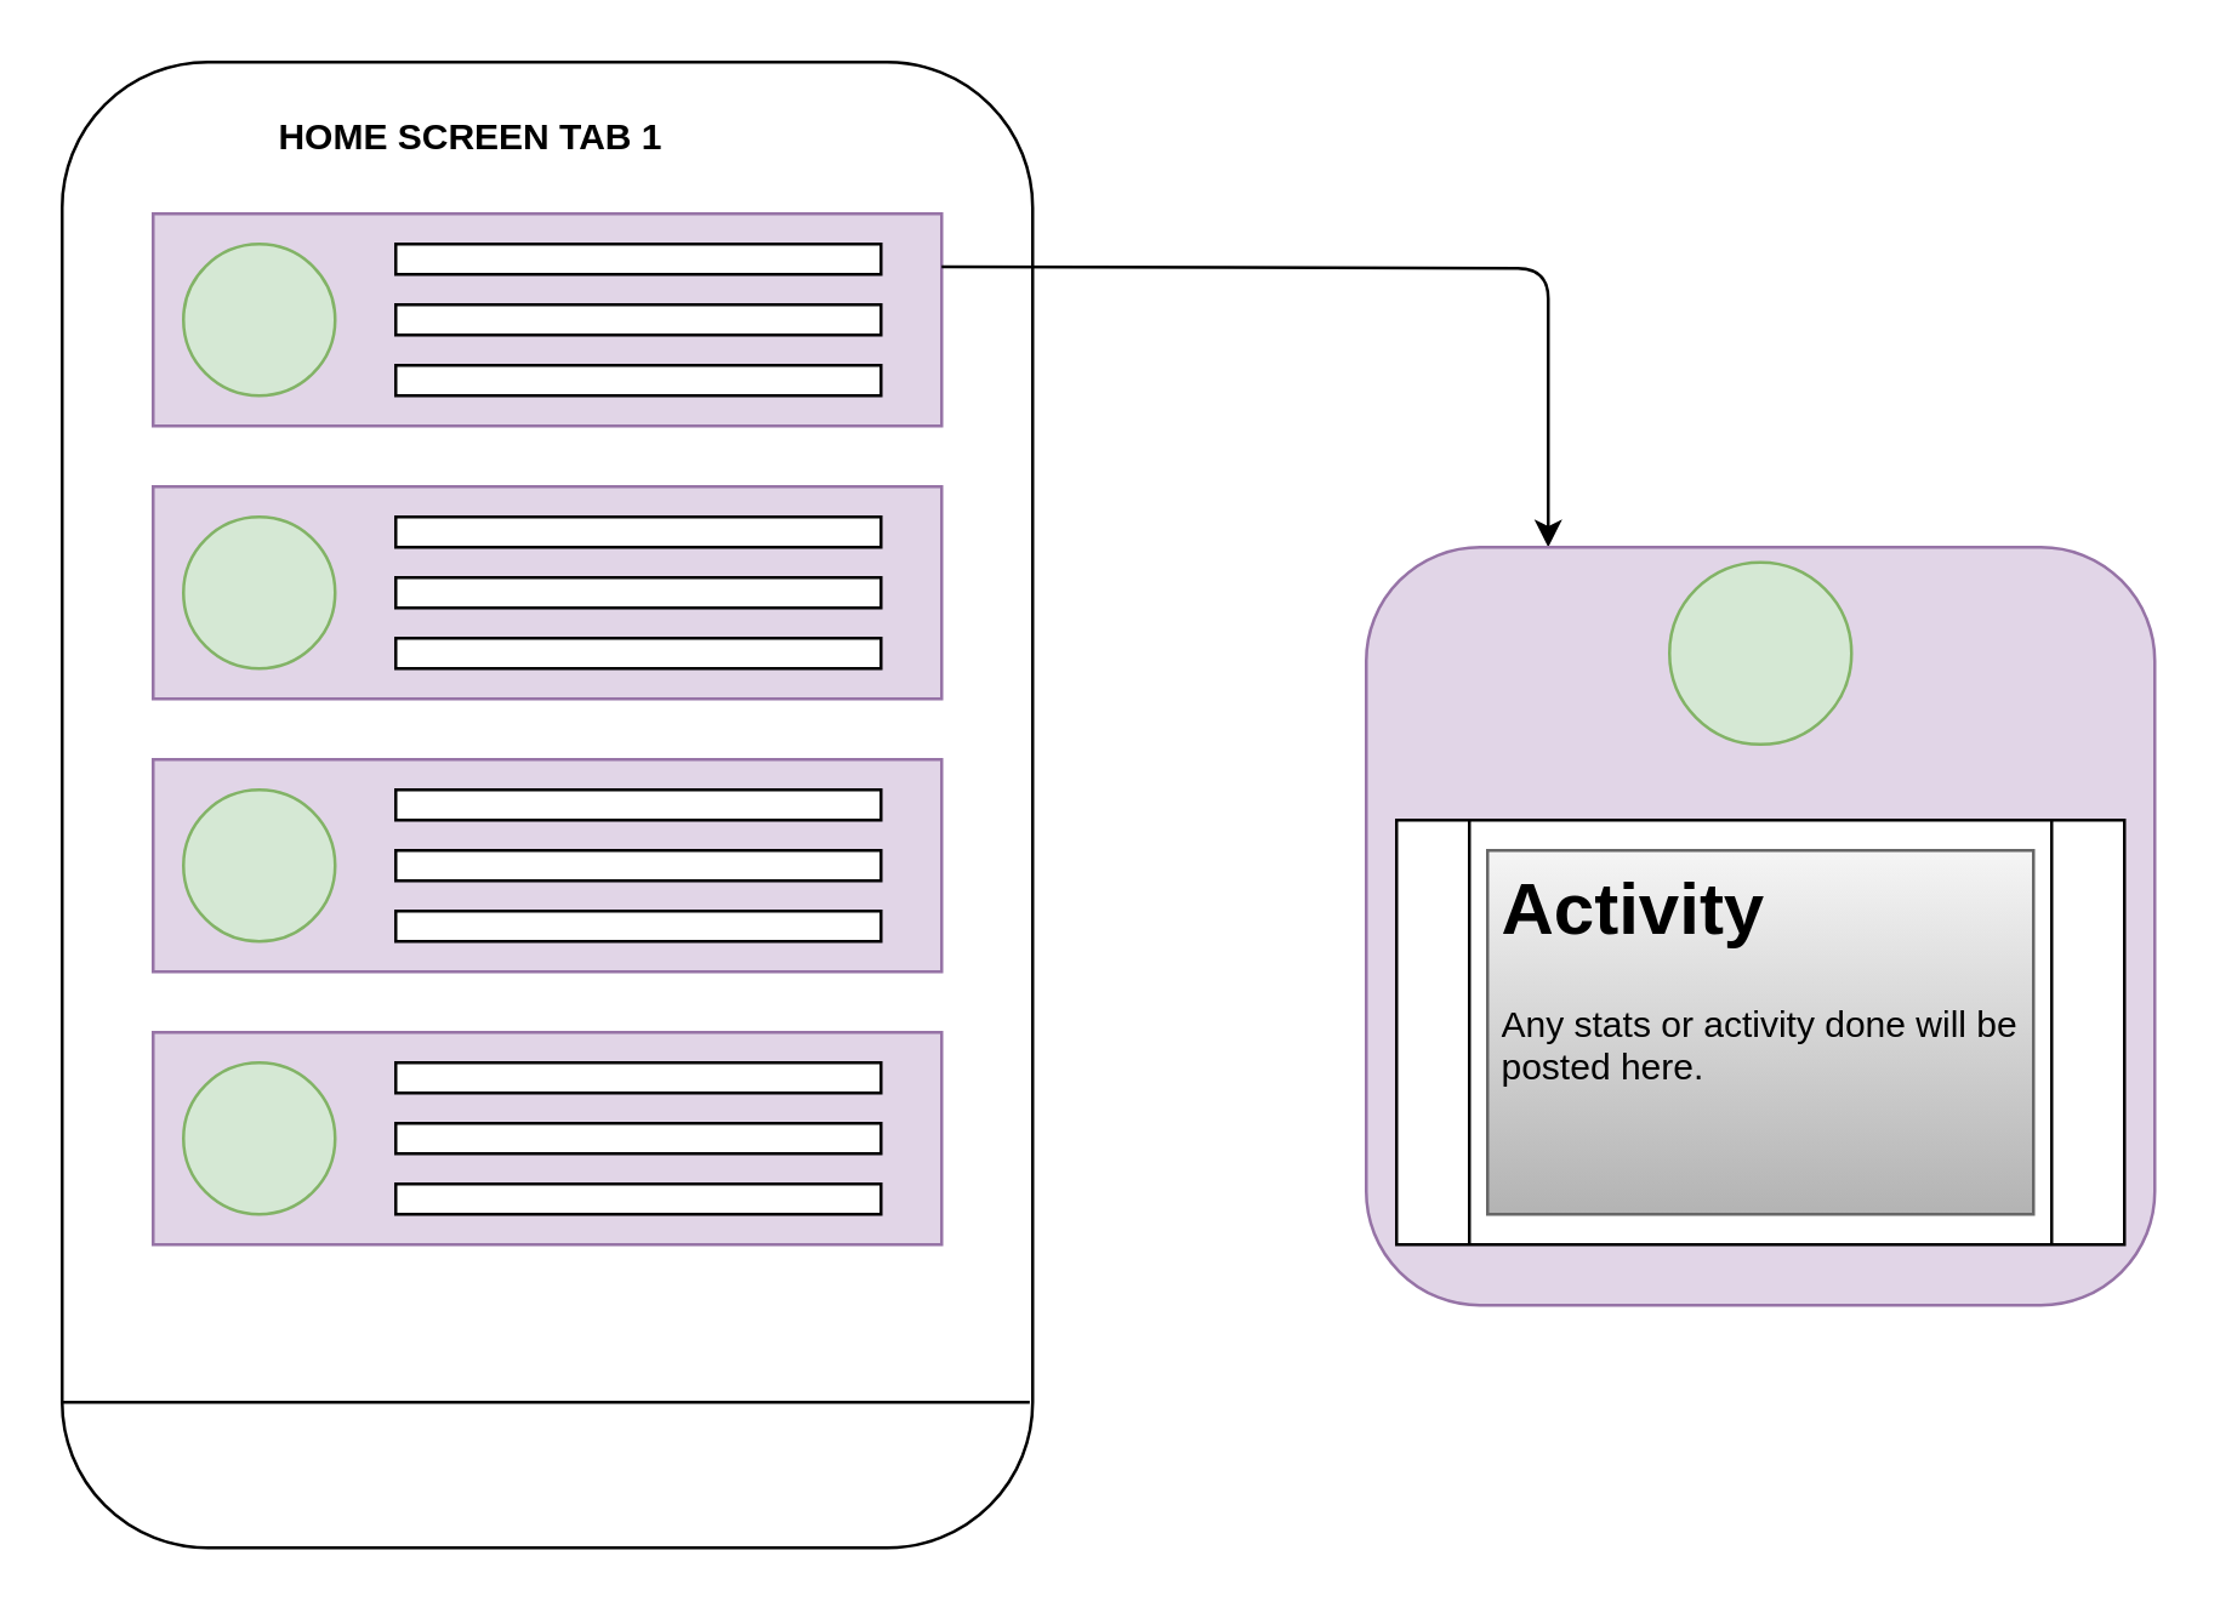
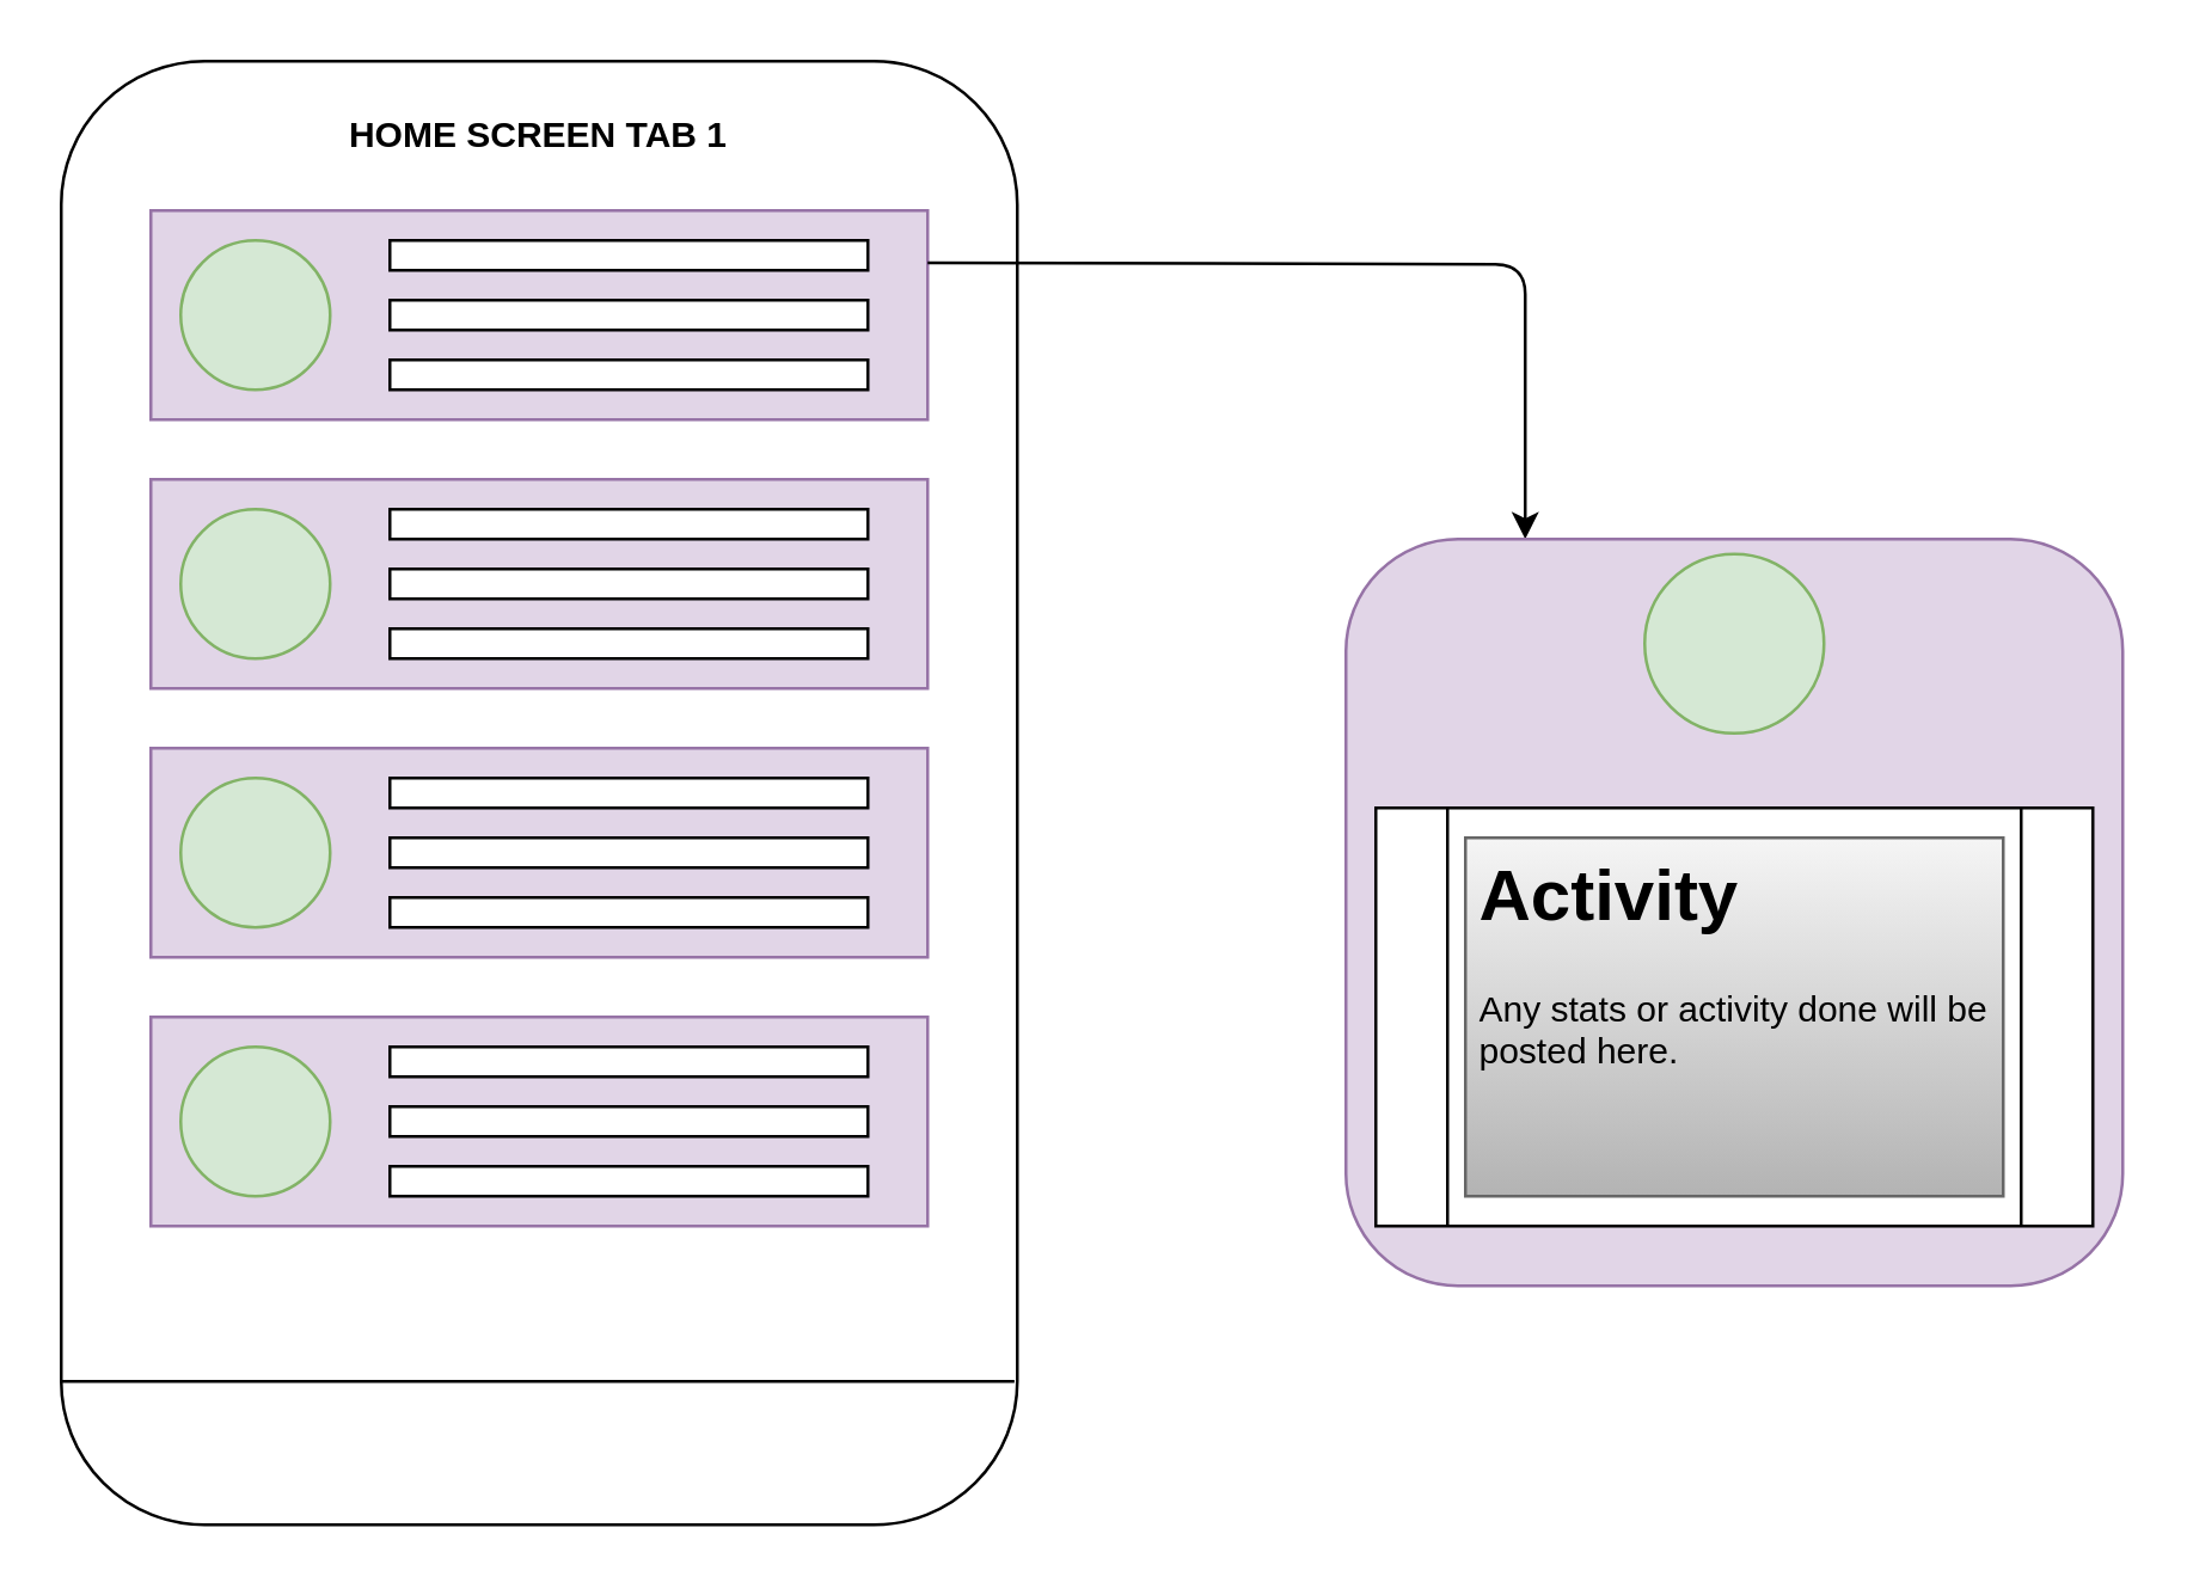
  <mxCell id="0" />
  <mxCell id="1" parent="0" />
  <mxCell id="2" value="" style="rounded=1;whiteSpace=wrap;html=1;" vertex="1" parent="1"><mxGeometry x="20" y="20" width="320" height="490" as="geometry" /></mxCell>
  <mxCell id="3" value="" style="rounded=0;whiteSpace=wrap;html=1;fillColor=#e1d5e7;strokeColor=#9673a6;" vertex="1" parent="1"><mxGeometry x="50" y="70" width="260" height="70" as="geometry" /></mxCell>
  <mxCell id="4" value="" style="rounded=0;whiteSpace=wrap;html=1;fillColor=#e1d5e7;strokeColor=#9673a6;" vertex="1" parent="1"><mxGeometry x="50" y="340" width="260" height="70" as="geometry" /></mxCell>
  <mxCell id="5" value="" style="rounded=0;whiteSpace=wrap;html=1;fillColor=#e1d5e7;strokeColor=#9673a6;" vertex="1" parent="1"><mxGeometry x="50" y="250" width="260" height="70" as="geometry" /></mxCell>
  <mxCell id="6" value="" style="rounded=0;whiteSpace=wrap;html=1;fillColor=#e1d5e7;strokeColor=#9673a6;" vertex="1" parent="1"><mxGeometry x="50" y="160" width="260" height="70" as="geometry" /></mxCell>
  <mxCell id="7" value="" style="endArrow=none;html=1;entryX=0.997;entryY=0.902;entryDx=0;entryDy=0;entryPerimeter=0;" edge="1" parent="1" target="2"><mxGeometry width="50" height="50" relative="1" as="geometry"><mxPoint x="20" y="462" as="sourcePoint" /><mxPoint x="70" y="530" as="targetPoint" /></mxGeometry></mxCell>
  <mxCell id="8" value="" style="ellipse;whiteSpace=wrap;html=1;aspect=fixed;fillColor=#d5e8d4;strokeColor=#82b366;" vertex="1" parent="1"><mxGeometry x="60" y="80" width="50" height="50" as="geometry" /></mxCell>
  <mxCell id="9" value="" style="ellipse;whiteSpace=wrap;html=1;aspect=fixed;fillColor=#d5e8d4;strokeColor=#82b366;" vertex="1" parent="1"><mxGeometry x="60" y="170" width="50" height="50" as="geometry" /></mxCell>
  <mxCell id="10" value="" style="ellipse;whiteSpace=wrap;html=1;aspect=fixed;fillColor=#d5e8d4;strokeColor=#82b366;" vertex="1" parent="1"><mxGeometry x="60" y="260" width="50" height="50" as="geometry" /></mxCell>
  <mxCell id="11" value="" style="ellipse;whiteSpace=wrap;html=1;aspect=fixed;fillColor=#d5e8d4;strokeColor=#82b366;" vertex="1" parent="1"><mxGeometry x="60" y="350" width="50" height="50" as="geometry" /></mxCell>
  <mxCell id="12" value="" style="rounded=0;whiteSpace=wrap;html=1;" vertex="1" parent="1"><mxGeometry x="130" y="80" width="160" height="10" as="geometry" /></mxCell>
  <mxCell id="13" value="" style="rounded=0;whiteSpace=wrap;html=1;" vertex="1" parent="1"><mxGeometry x="130" y="100" width="160" height="10" as="geometry" /></mxCell>
  <mxCell id="14" value="" style="rounded=0;whiteSpace=wrap;html=1;" vertex="1" parent="1"><mxGeometry x="130" y="120" width="160" height="10" as="geometry" /></mxCell>
  <mxCell id="15" value="" style="rounded=0;whiteSpace=wrap;html=1;" vertex="1" parent="1"><mxGeometry x="130" y="170" width="160" height="10" as="geometry" /></mxCell>
  <mxCell id="16" value="" style="rounded=0;whiteSpace=wrap;html=1;" vertex="1" parent="1"><mxGeometry x="130" y="190" width="160" height="10" as="geometry" /></mxCell>
  <mxCell id="17" value="" style="rounded=0;whiteSpace=wrap;html=1;" vertex="1" parent="1"><mxGeometry x="130" y="210" width="160" height="10" as="geometry" /></mxCell>
  <mxCell id="18" value="" style="rounded=0;whiteSpace=wrap;html=1;" vertex="1" parent="1"><mxGeometry x="130" y="260" width="160" height="10" as="geometry" /></mxCell>
  <mxCell id="19" value="" style="rounded=0;whiteSpace=wrap;html=1;" vertex="1" parent="1"><mxGeometry x="130" y="280" width="160" height="10" as="geometry" /></mxCell>
  <mxCell id="20" value="" style="rounded=0;whiteSpace=wrap;html=1;" vertex="1" parent="1"><mxGeometry x="130" y="300" width="160" height="10" as="geometry" /></mxCell>
  <mxCell id="21" value="" style="rounded=0;whiteSpace=wrap;html=1;" vertex="1" parent="1"><mxGeometry x="130" y="350" width="160" height="10" as="geometry" /></mxCell>
  <mxCell id="22" value="" style="rounded=0;whiteSpace=wrap;html=1;" vertex="1" parent="1"><mxGeometry x="130" y="370" width="160" height="10" as="geometry" /></mxCell>
  <mxCell id="23" value="" style="rounded=0;whiteSpace=wrap;html=1;" vertex="1" parent="1"><mxGeometry x="130" y="390" width="160" height="10" as="geometry" /></mxCell>
  <mxCell id="24" value="" style="endArrow=classic;html=1;exitX=1;exitY=0.25;exitDx=0;exitDy=0;" edge="1" parent="1" source="3"><mxGeometry width="50" height="50" relative="1" as="geometry"><mxPoint x="20" y="580" as="sourcePoint" /><mxPoint x="510" y="180" as="targetPoint" /><Array as="points"><mxPoint x="510" y="88" /></Array></mxGeometry></mxCell>
  <mxCell id="25" value="" style="rounded=1;whiteSpace=wrap;html=1;fillColor=#e1d5e7;strokeColor=#9673a6;" vertex="1" parent="1"><mxGeometry x="450" y="180" width="260" height="250" as="geometry" /></mxCell>
  <mxCell id="26" value="" style="shape=process;whiteSpace=wrap;html=1;backgroundOutline=1;" vertex="1" parent="1"><mxGeometry x="460" y="270" width="240" height="140" as="geometry" /></mxCell>
  <mxCell id="27" value="" style="ellipse;whiteSpace=wrap;html=1;aspect=fixed;fillColor=#d5e8d4;strokeColor=#82b366;" vertex="1" parent="1"><mxGeometry x="550" y="185" width="60" height="60" as="geometry" /></mxCell>
  <mxCell id="28" value="&lt;h1&gt;Activity&lt;/h1&gt;&lt;p&gt;Any stats or activity done will be posted here.&lt;/p&gt;" style="text;html=1;strokeColor=#666666;fillColor=#f5f5f5;spacing=5;spacingTop=-20;whiteSpace=wrap;overflow=hidden;rounded=0;gradientColor=#b3b3b3;" vertex="1" parent="1"><mxGeometry x="490" y="280" width="180" height="120" as="geometry" /></mxCell>
- <mxCell id="29" value="HOME SCREEN TAB 1" style="text;html=1;strokeColor=none;fillColor=none;align=center;verticalAlign=middle;whiteSpace=wrap;rounded=0;fontStyle=1" vertex="1" parent="1"><mxGeometry x="75" y="30" width="160" height="30" as="geometry" /></mxCell>
+ <mxCell id="29" value="HOME SCREEN TAB 1" style="text;html=1;strokeColor=none;fillColor=none;align=center;verticalAlign=middle;whiteSpace=wrap;rounded=0;fontStyle=1" vertex="1" parent="1"><mxGeometry x="100" y="30" width="160" height="30" as="geometry" /></mxCell>
